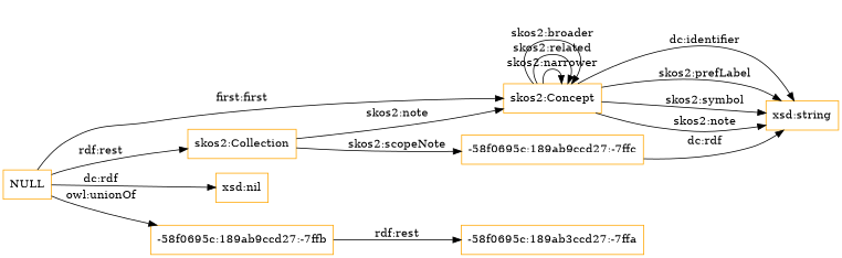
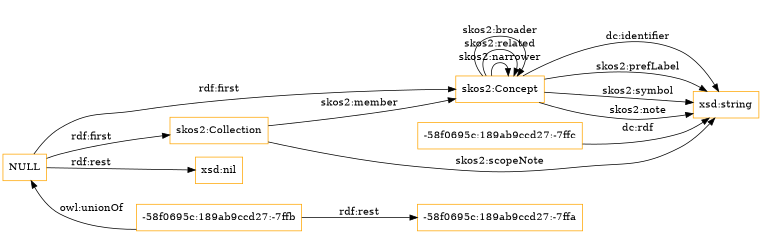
  digraph {
    rankdir=LR
    node [color=orange shape=rectangle]
    "-58f0695c:189ab9ccd27:-7ffc"
    "xsd:string"
    "skos2:Concept"
    "skos2:Collection"
    NULL
    n6 [label="xsd:nil"]
    "-58f0695c:189ab9ccd27:-7ffb"
-   "-58f0695c:189ab9ccd27:-7ffa" [label="-58f0695c:189ab3ccd27:-7ffa"]
+   "-58f0695c:189ab9ccd27:-7ffa"
    "-58f0695c:189ab9ccd27:-7ffc" -> "xsd:string" [label="dc:rdf"]
    "skos2:Concept" -> "xsd:string" [label="dc:identifier"]
    "skos2:Concept" -> "xsd:string" [label="skos2:prefLabel"]
    "skos2:Concept" -> "xsd:string" [label="skos2:symbol"]
    "skos2:Concept" -> "xsd:string" [label="skos2:note"]
    "skos2:Concept" -> "skos2:Concept" [label="skos2:narrower"]
    "skos2:Concept" -> "skos2:Concept" [label="skos2:related"]
    "skos2:Concept" -> "skos2:Concept" [label="skos2:broader"]
-   "skos2:Collection" -> "-58f0695c:189ab9ccd27:-7ffc" [label="skos2:scopeNote"]
-   "skos2:Collection" -> "skos2:Concept" [label="skos2:note"]
-   NULL -> "skos2:Concept" [label="first:first"]
-   NULL -> "skos2:Collection" [label="rdf:rest"]
-   NULL -> n6 [label="dc:rdf"]
-   NULL -> "-58f0695c:189ab9ccd27:-7ffb" [label="owl:unionOf"]
+   "skos2:Collection" -> "xsd:string" [label="skos2:scopeNote"]
+   "skos2:Collection" -> "skos2:Concept" [label="skos2:member"]
+   NULL -> "skos2:Concept" [label="rdf:first"]
+   NULL -> "skos2:Collection" [label="rdf:first"]
+   NULL -> n6 [label="rdf:rest"]
+   "-58f0695c:189ab9ccd27:-7ffb" -> NULL [label="owl:unionOf"]
    "-58f0695c:189ab9ccd27:-7ffb" -> "-58f0695c:189ab9ccd27:-7ffa" [label="rdf:rest"]
  }
